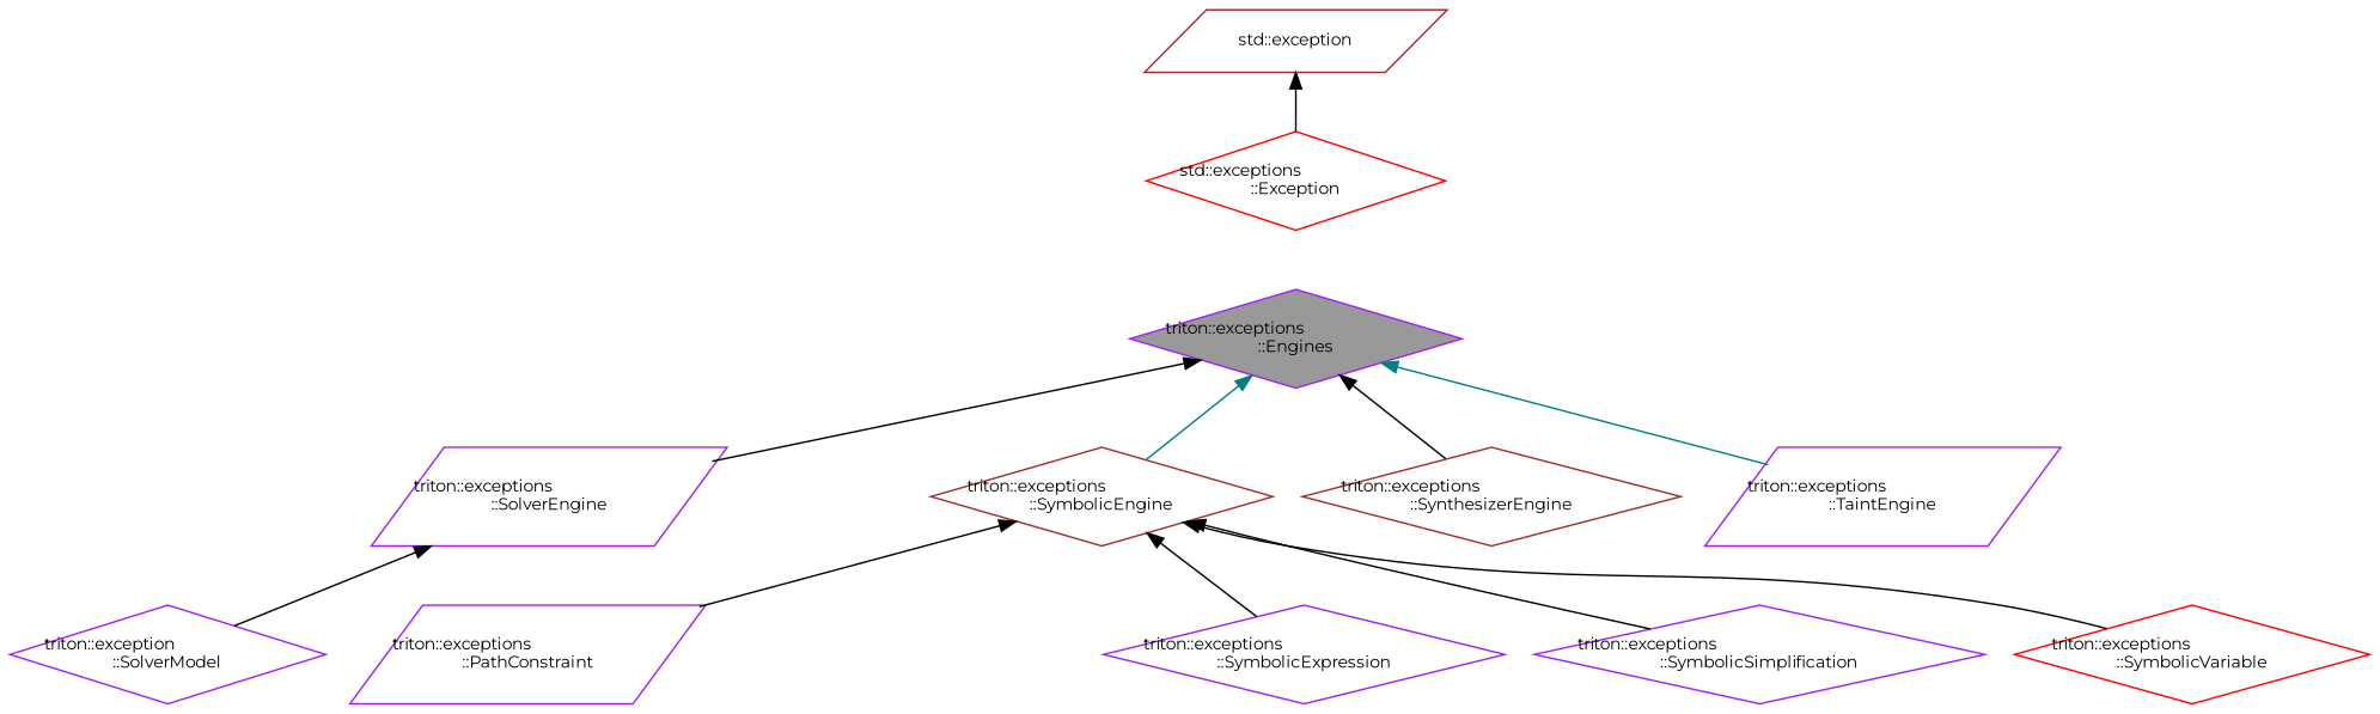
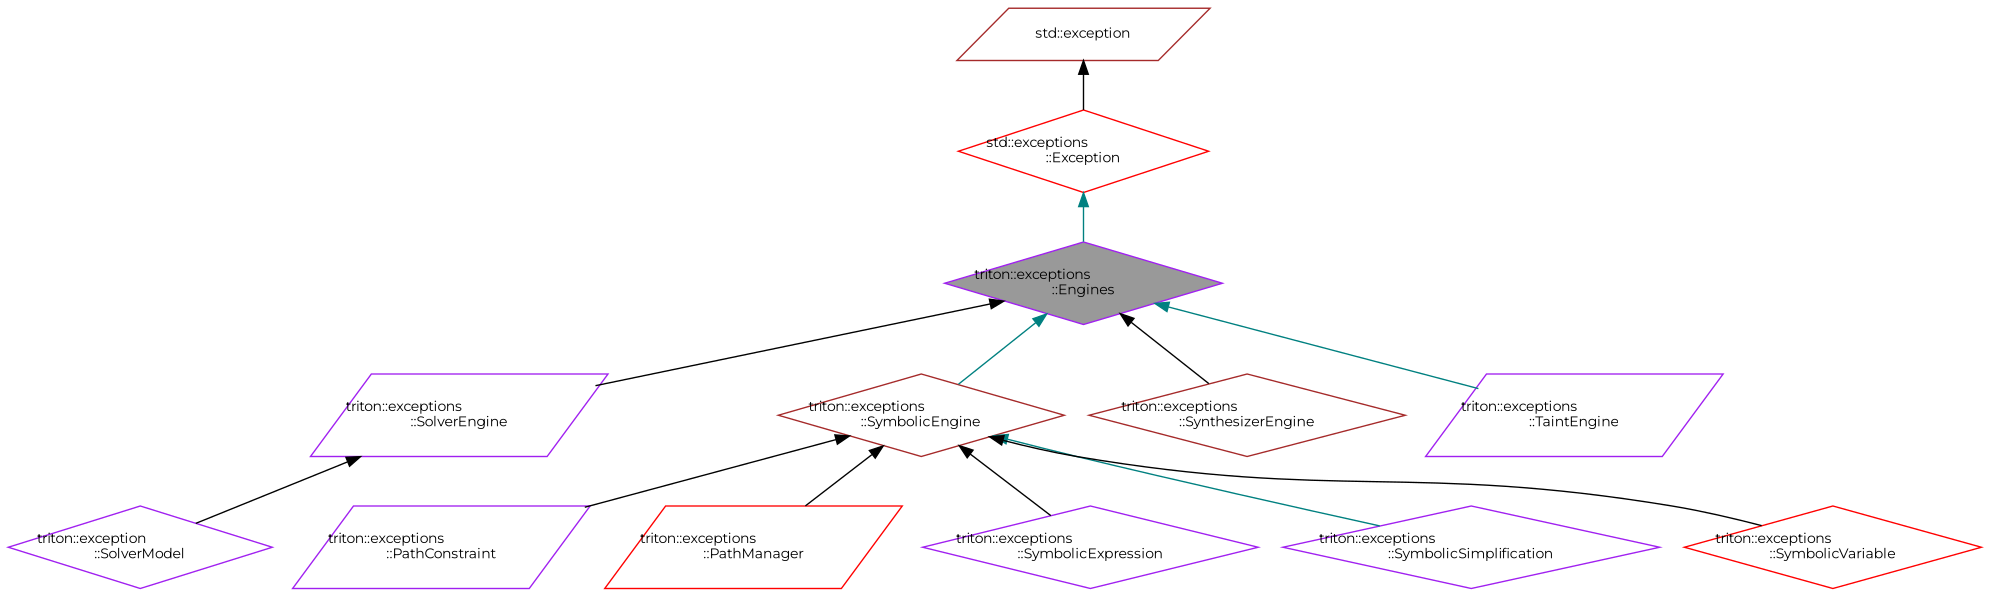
  digraph {
    fontname=Montserrat
    rankdir=TB
    node [color=purple fillcolor=white fontname=Montserrat fontsize=10 shape=diamond style=filled]
    edge [color=black dir=back fontname=Montserrat fontsize=10 labelfontname=Helvetica labelfontsize=10 style=solid]
    n1 [fillcolor=grey60 fontcolor=black height=0.2 label="triton::exceptions\l::Engines" width=0.4]
    n2 [height=0.2 label="triton::exceptions\l::SolverEngine" shape=parallelogram width=0.4]
    n3 [color=brown height=0.2 label="triton::exceptions\l::SymbolicEngine" width=0.4]
    n4 [color=brown height=0.2 label="triton::exceptions\l::SynthesizerEngine" width=0.4]
    n5 [height=0.2 label="triton::exceptions\l::TaintEngine" shape=parallelogram width=0.4]
    n6 [height=0.2 label="triton::exception\l::SolverModel" width=0.4]
    n7 [height=0.2 label="triton::exceptions\l::PathConstraint" shape=parallelogram width=0.4]
+   n8 [color=red height=0.2 label="triton::exceptions\l::PathManager" shape=parallelogram width=0.4]
    n9 [height=0.2 label="triton::exceptions\l::SymbolicExpression" width=0.4]
    n10 [height=0.2 label="triton::exceptions\l::SymbolicSimplification" width=0.4]
    n11 [color=red height=0.2 label="triton::exceptions\l::SymbolicVariable" width=0.4]
    n12 [color=red height=0.2 label="std::exceptions\l::Exception" width=0.4]
    n13 [color=brown height=0.2 label="std::exception" shape=parallelogram width=0.4]
    n1 -> n2
    n1 -> n3 [color=teal]
    n1 -> n4
    n1 -> n5 [color=teal]
    n2 -> n6
    n3 -> n7
+   n3 -> n8
    n3 -> n9
-   n3 -> n10
+   n3 -> n10 [color=teal]
    n3 -> n11
+   n12 -> n1 [color=teal]
    n13 -> n12
  }
